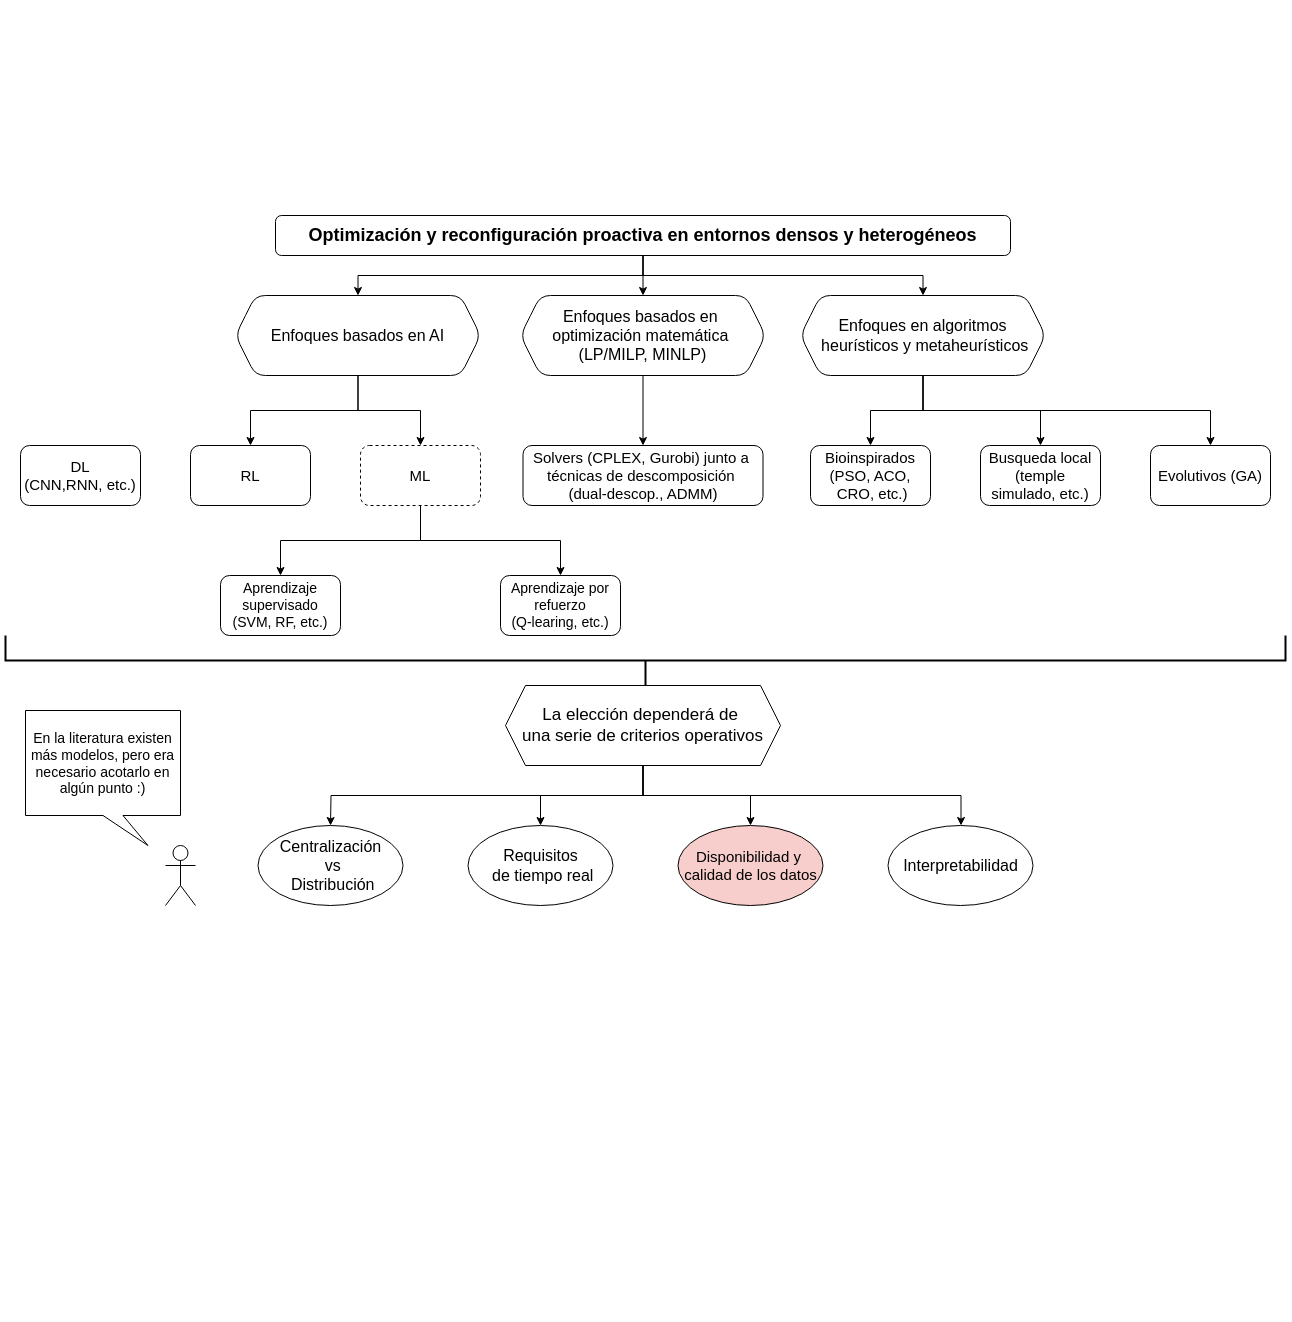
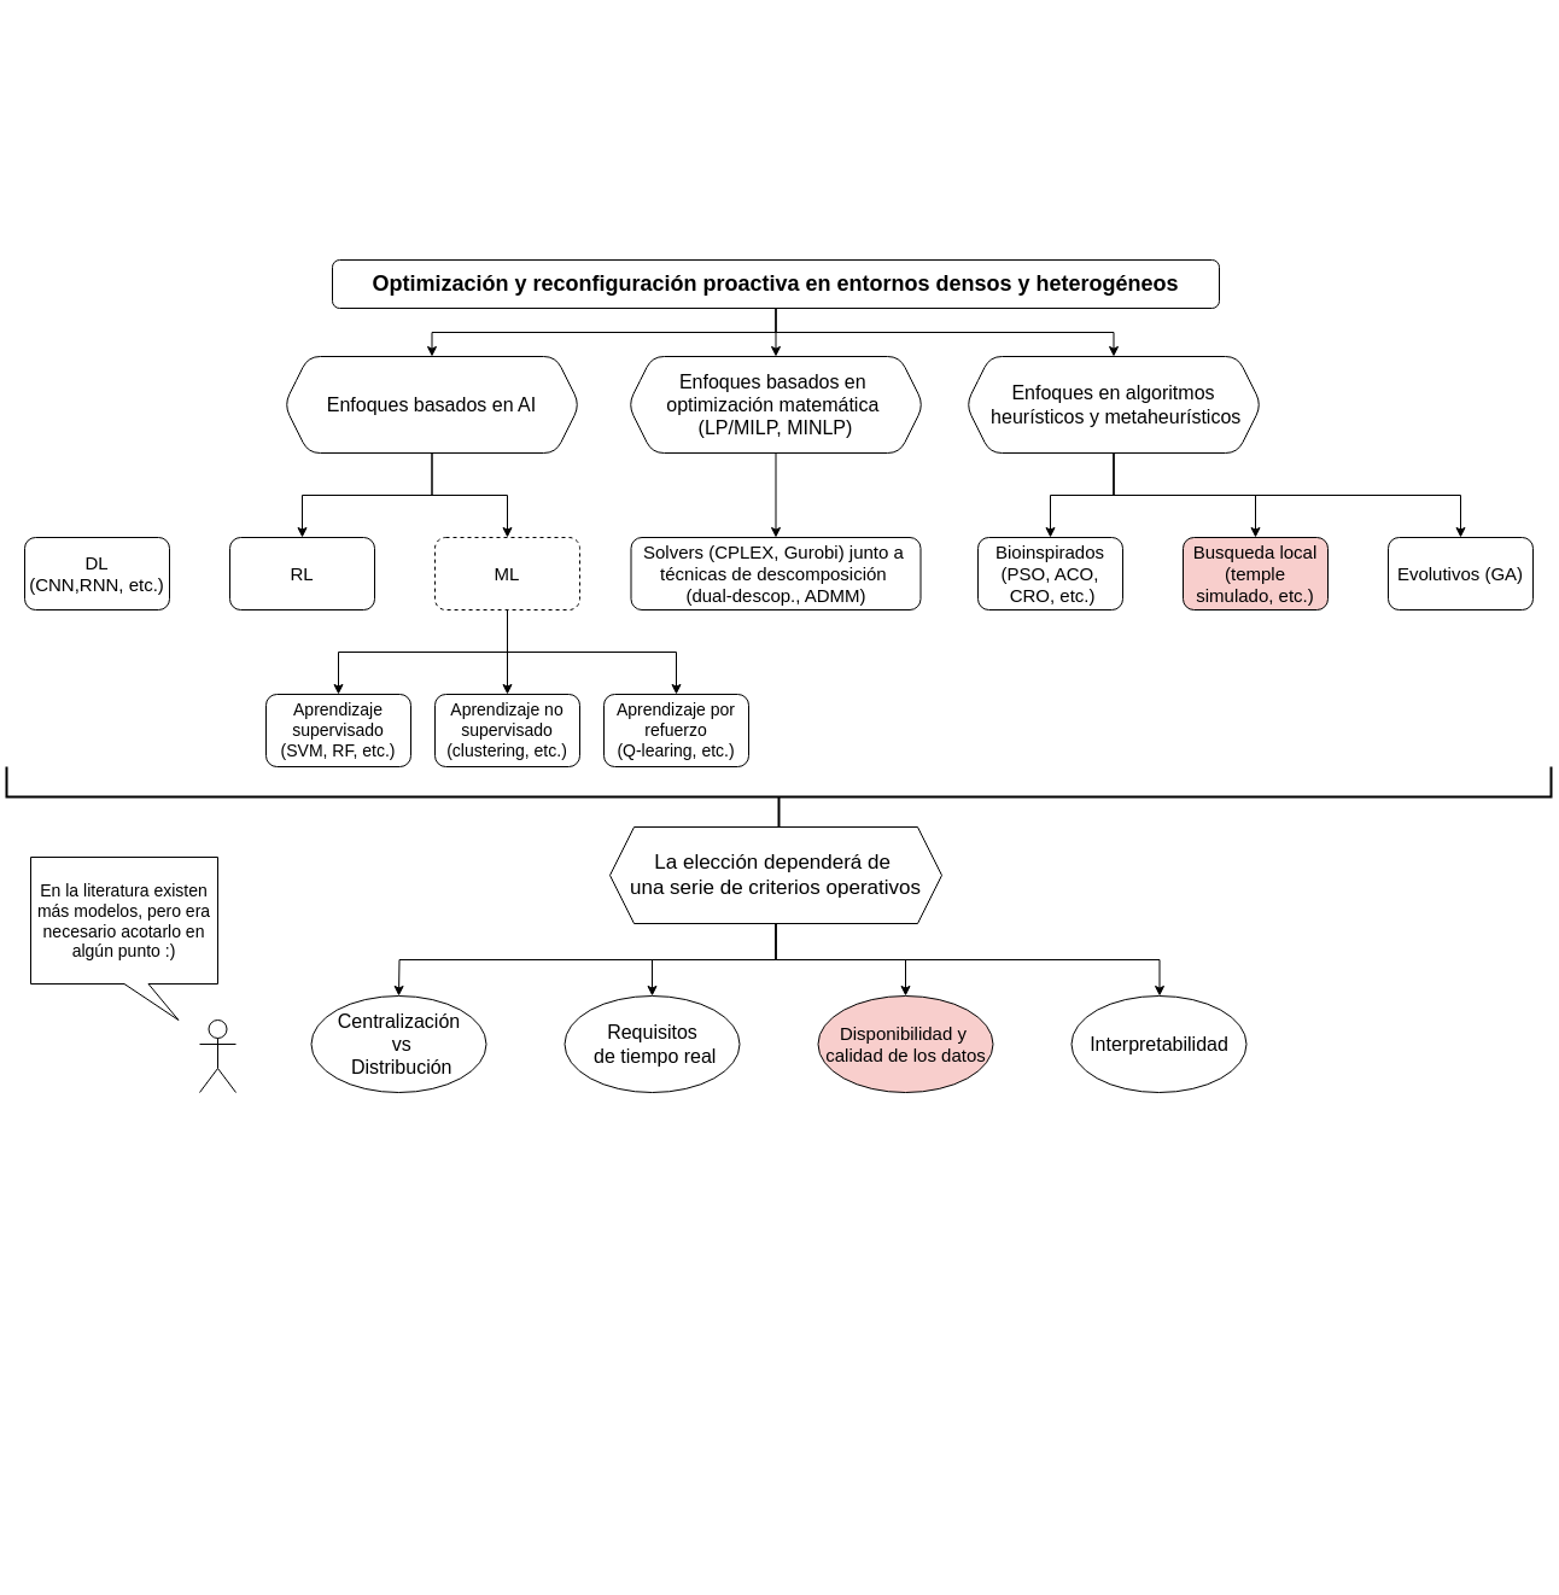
  <mxCell id="0" />
  <mxCell id="1" parent="0" />
  <mxCell id="2" value="" style="edgeStyle=orthogonalEdgeStyle;rounded=0;orthogonalLoop=1;jettySize=auto;html=1;" parent="1" source="3" target="6" edge="1"><mxGeometry relative="1" as="geometry" /></mxCell>
  <mxCell id="3" value="&lt;div&gt;&lt;font style=&quot;font-size: 18px;&quot;&gt;&lt;b&gt;Optimización y reconfiguración proactiva en&amp;nbsp;&lt;span style=&quot;background-color: transparent; color: light-dark(rgb(0, 0, 0), rgb(255, 255, 255));&quot;&gt;entornos densos y heterogéneos&lt;/span&gt;&lt;/b&gt;&lt;/font&gt;&lt;/div&gt;" style="rounded=1;whiteSpace=wrap;html=1;" parent="1" vertex="1"><mxGeometry x="275" y="215" width="735" height="40" as="geometry" /></mxCell>
  <mxCell id="4" value="" style="edgeStyle=orthogonalEdgeStyle;rounded=0;orthogonalLoop=1;jettySize=auto;html=1;" edge="1" parent="1" source="6" target="25"><mxGeometry relative="1" as="geometry" /></mxCell>
  <mxCell id="5" value="" style="edgeStyle=orthogonalEdgeStyle;rounded=0;orthogonalLoop=1;jettySize=auto;html=1;" edge="1" parent="1" source="6" target="27"><mxGeometry relative="1" as="geometry" /></mxCell>
  <mxCell id="6" value="&lt;font style=&quot;font-size: 16px;&quot;&gt;Enfoques basados en AI&lt;/font&gt;" style="shape=hexagon;perimeter=hexagonPerimeter2;whiteSpace=wrap;html=1;fixedSize=1;rounded=1;" parent="1" vertex="1"><mxGeometry x="235" y="295" width="245" height="80" as="geometry" /></mxCell>
  <mxCell id="7" value="" style="shape=umlActor;verticalLabelPosition=bottom;verticalAlign=top;html=1;outlineConnect=0;" parent="1" vertex="1"><mxGeometry x="165" y="845" width="30" height="60" as="geometry" /></mxCell>
  <mxCell id="8" value="&lt;font style=&quot;font-size: 14px;&quot;&gt;En la literatura existen más modelos,&amp;nbsp;&lt;span style=&quot;background-color: transparent; color: light-dark(rgb(0, 0, 0), rgb(255, 255, 255));&quot;&gt;pero era necesario acotarlo en algún punto :)&lt;/span&gt;&lt;/font&gt;" style="shape=callout;whiteSpace=wrap;html=1;perimeter=calloutPerimeter;position2=0.79;" parent="1" vertex="1"><mxGeometry x="25" y="710" width="155" height="135" as="geometry" /></mxCell>
  <mxCell id="9" value="" style="strokeWidth=2;html=1;shape=mxgraph.flowchart.annotation_2;align=left;labelPosition=right;pointerEvents=1;rotation=-90;" parent="1" vertex="1"><mxGeometry x="620" y="20" width="50" height="1280" as="geometry" /></mxCell>
  <mxCell id="10" value="" style="edgeStyle=orthogonalEdgeStyle;rounded=0;orthogonalLoop=1;jettySize=auto;html=1;" parent="1" source="11" target="12" edge="1"><mxGeometry relative="1" as="geometry"><Array as="points"><mxPoint x="642.5" y="795" /><mxPoint x="330.5" y="795" /></Array></mxGeometry></mxCell>
  <mxCell id="11" value="&lt;font style=&quot;font-size: 17px;&quot;&gt;La elección dependerá de&amp;nbsp;&lt;/font&gt;&lt;div&gt;&lt;font style=&quot;font-size: 17px;&quot;&gt;una serie de criterios operativos&lt;/font&gt;&lt;/div&gt;" style="shape=hexagon;perimeter=hexagonPerimeter2;whiteSpace=wrap;html=1;fixedSize=1;" parent="1" vertex="1"><mxGeometry x="505" y="685" width="275" height="80" as="geometry" /></mxCell>
  <mxCell id="12" value="&lt;font style=&quot;font-size: 16px;&quot;&gt;Centralización&lt;/font&gt;&lt;div&gt;&lt;font style=&quot;font-size: 16px;&quot;&gt;&amp;nbsp;vs&lt;/font&gt;&lt;/div&gt;&lt;div&gt;&lt;font style=&quot;font-size: 16px;&quot;&gt;&amp;nbsp;Distribución&lt;/font&gt;&lt;/div&gt;" style="ellipse;whiteSpace=wrap;html=1;" parent="1" vertex="1"><mxGeometry x="257.5" y="825" width="145" height="80" as="geometry" /></mxCell>
  <mxCell id="13" value="&lt;font style=&quot;font-size: 16px;&quot;&gt;Requisitos&lt;/font&gt;&lt;div&gt;&lt;font style=&quot;font-size: 16px;&quot;&gt;&amp;nbsp;de tiempo real&lt;/font&gt;&lt;/div&gt;" style="ellipse;whiteSpace=wrap;html=1;" parent="1" vertex="1"><mxGeometry x="467.5" y="825" width="145" height="80" as="geometry" /></mxCell>
  <mxCell id="14" value="" style="edgeStyle=orthogonalEdgeStyle;rounded=0;orthogonalLoop=1;jettySize=auto;html=1;exitX=0.5;exitY=1;exitDx=0;exitDy=0;entryX=0.5;entryY=0;entryDx=0;entryDy=0;" parent="1" source="11" target="13" edge="1"><mxGeometry relative="1" as="geometry"><mxPoint x="759.5" y="800" as="sourcePoint" /><mxPoint x="607.5" y="870" as="targetPoint" /></mxGeometry></mxCell>
  <mxCell id="15" value="" style="edgeStyle=orthogonalEdgeStyle;rounded=0;orthogonalLoop=1;jettySize=auto;html=1;" edge="1" parent="1" source="16" target="23"><mxGeometry relative="1" as="geometry" /></mxCell>
  <mxCell id="16" value="&lt;font style=&quot;font-size: 16px;&quot;&gt;Enfoques basados en&amp;nbsp;&lt;/font&gt;&lt;div&gt;&lt;font style=&quot;font-size: 16px;&quot;&gt;optimización matemática&amp;nbsp;&lt;/font&gt;&lt;/div&gt;&lt;div&gt;&lt;font style=&quot;font-size: 16px;&quot;&gt;&lt;span style=&quot;background-color: transparent; color: light-dark(rgb(0, 0, 0), rgb(255, 255, 255));&quot;&gt;(&lt;/span&gt;&lt;span style=&quot;background-color: transparent; color: light-dark(rgb(0, 0, 0), rgb(255, 255, 255));&quot;&gt;LP/MILP,&lt;/span&gt;&lt;span style=&quot;background-color: transparent; color: light-dark(rgb(0, 0, 0), rgb(255, 255, 255));&quot;&gt;&amp;nbsp;MINLP&lt;/span&gt;&lt;span style=&quot;background-color: transparent; color: light-dark(rgb(0, 0, 0), rgb(255, 255, 255));&quot;&gt;)&lt;/span&gt;&lt;/font&gt;&lt;/div&gt;" style="shape=hexagon;perimeter=hexagonPerimeter2;whiteSpace=wrap;html=1;fixedSize=1;rounded=1;" vertex="1" parent="1"><mxGeometry x="520" y="295" width="245" height="80" as="geometry" /></mxCell>
  <mxCell id="17" value="" style="edgeStyle=orthogonalEdgeStyle;rounded=0;orthogonalLoop=1;jettySize=auto;html=1;" edge="1" parent="1" source="20" target="31"><mxGeometry relative="1" as="geometry" /></mxCell>
  <mxCell id="18" value="" style="edgeStyle=orthogonalEdgeStyle;rounded=0;orthogonalLoop=1;jettySize=auto;html=1;exitX=0.5;exitY=1;exitDx=0;exitDy=0;" edge="1" parent="1" source="20" target="32"><mxGeometry relative="1" as="geometry"><Array as="points"><mxPoint x="922" y="410" /><mxPoint x="1210" y="410" /></Array></mxGeometry></mxCell>
  <mxCell id="19" value="" style="edgeStyle=orthogonalEdgeStyle;rounded=0;orthogonalLoop=1;jettySize=auto;html=1;" edge="1" parent="1" source="20" target="33"><mxGeometry relative="1" as="geometry" /></mxCell>
  <mxCell id="20" value="&lt;font style=&quot;font-size: 16px;&quot;&gt;Enfoques en algoritmos&lt;/font&gt;&lt;div&gt;&lt;font style=&quot;font-size: 16px;&quot;&gt;&amp;nbsp;heurísticos y metaheurísticos&lt;/font&gt;&lt;/div&gt;" style="shape=hexagon;perimeter=hexagonPerimeter2;whiteSpace=wrap;html=1;fixedSize=1;rounded=1;" vertex="1" parent="1"><mxGeometry x="800" y="295" width="245" height="80" as="geometry" /></mxCell>
  <mxCell id="21" value="" style="edgeStyle=orthogonalEdgeStyle;rounded=0;orthogonalLoop=1;jettySize=auto;html=1;exitX=0.5;exitY=1;exitDx=0;exitDy=0;entryX=0.5;entryY=0;entryDx=0;entryDy=0;" edge="1" parent="1" source="3" target="16"><mxGeometry relative="1" as="geometry"><mxPoint x="886" y="280" as="sourcePoint" /><mxPoint x="590" y="320" as="targetPoint" /></mxGeometry></mxCell>
  <mxCell id="22" value="" style="edgeStyle=orthogonalEdgeStyle;rounded=0;orthogonalLoop=1;jettySize=auto;html=1;exitX=0.5;exitY=1;exitDx=0;exitDy=0;entryX=0.5;entryY=0;entryDx=0;entryDy=0;" edge="1" parent="1" source="3" target="20"><mxGeometry relative="1" as="geometry"><mxPoint x="745" y="265" as="sourcePoint" /><mxPoint x="745" y="305" as="targetPoint" /></mxGeometry></mxCell>
  <mxCell id="23" value="&lt;font style=&quot;font-size: 15px;&quot;&gt;Solvers (CPLEX, Gurobi) junto a&amp;nbsp;&lt;/font&gt;&lt;div&gt;&lt;font style=&quot;font-size: 15px;&quot;&gt;técnicas de descomposición&amp;nbsp;&lt;/font&gt;&lt;div&gt;&lt;font style=&quot;font-size: 15px;&quot;&gt;(dual-descop., ADMM)&lt;/font&gt;&lt;/div&gt;&lt;/div&gt;" style="whiteSpace=wrap;html=1;rounded=1;" vertex="1" parent="1"><mxGeometry x="522.5" y="445" width="240" height="60" as="geometry" /></mxCell>
+ <mxCell id="24" value="" style="edgeStyle=orthogonalEdgeStyle;rounded=0;orthogonalLoop=1;jettySize=auto;html=1;exitX=0.5;exitY=1;exitDx=0;exitDy=0;" edge="1" parent="1" source="25" target="29"><mxGeometry relative="1" as="geometry"><mxPoint x="475" y="510" as="sourcePoint" /><Array as="points"><mxPoint x="420" y="525" /><mxPoint x="420" y="525" /></Array></mxGeometry></mxCell>
  <mxCell id="25" value="&lt;font style=&quot;font-size: 15px;&quot;&gt;ML&lt;/font&gt;" style="whiteSpace=wrap;html=1;rounded=1;dashed=1;" vertex="1" parent="1"><mxGeometry x="360" y="445" width="120" height="60" as="geometry" /></mxCell>
  <mxCell id="26" value="&lt;font style=&quot;font-size: 15px;&quot;&gt;DL&lt;/font&gt;&lt;div&gt;&lt;font style=&quot;font-size: 15px;&quot;&gt;(CNN,RNN, etc.)&lt;/font&gt;&lt;/div&gt;" style="whiteSpace=wrap;html=1;rounded=1;" vertex="1" parent="1"><mxGeometry x="20" y="445" width="120" height="60" as="geometry" /></mxCell>
  <mxCell id="27" value="&lt;font style=&quot;font-size: 15px;&quot;&gt;RL&lt;/font&gt;" style="whiteSpace=wrap;html=1;rounded=1;" vertex="1" parent="1"><mxGeometry x="190" y="445" width="120" height="60" as="geometry" /></mxCell>
  <mxCell id="28" value="&lt;font style=&quot;font-size: 14px;&quot;&gt;Aprendizaje supervisado&lt;/font&gt;&lt;div&gt;&lt;font style=&quot;font-size: 14px;&quot;&gt;(SVM, RF, etc.)&lt;/font&gt;&lt;/div&gt;" style="whiteSpace=wrap;html=1;rounded=1;" vertex="1" parent="1"><mxGeometry x="220" y="575" width="120" height="60" as="geometry" /></mxCell>
+ <mxCell id="29" value="&lt;font style=&quot;font-size: 14px;&quot;&gt;Aprendizaje no supervisado&lt;/font&gt;&lt;div&gt;&lt;font style=&quot;font-size: 14px;&quot;&gt;(clustering, etc.)&lt;/font&gt;&lt;/div&gt;" style="whiteSpace=wrap;html=1;rounded=1;" vertex="1" parent="1"><mxGeometry x="360" y="575" width="120" height="60" as="geometry" /></mxCell>
  <mxCell id="30" value="&lt;font style=&quot;font-size: 14px;&quot;&gt;Aprendizaje por refuerzo&lt;/font&gt;&lt;div&gt;&lt;font style=&quot;font-size: 14px;&quot;&gt;(Q-learing, etc.)&lt;/font&gt;&lt;/div&gt;" style="whiteSpace=wrap;html=1;rounded=1;" vertex="1" parent="1"><mxGeometry x="500" y="575" width="120" height="60" as="geometry" /></mxCell>
- <mxCell id="31" value="&lt;font style=&quot;font-size: 15px;&quot;&gt;Busqueda local (temple simulado, etc.)&lt;/font&gt;" style="whiteSpace=wrap;html=1;rounded=1;" vertex="1" parent="1"><mxGeometry x="980" y="445" width="120" height="60" as="geometry" /></mxCell>
+ <mxCell id="31" value="&lt;font style=&quot;font-size: 15px;&quot;&gt;Busqueda local (temple simulado, etc.)&lt;/font&gt;" style="whiteSpace=wrap;html=1;rounded=1;fillColor=#f8cecc;" vertex="1" parent="1"><mxGeometry x="980" y="445" width="120" height="60" as="geometry" /></mxCell>
  <mxCell id="32" value="&lt;font style=&quot;font-size: 15px;&quot;&gt;Evolutivos (GA)&lt;/font&gt;" style="whiteSpace=wrap;html=1;rounded=1;" vertex="1" parent="1"><mxGeometry x="1150" y="445" width="120" height="60" as="geometry" /></mxCell>
  <mxCell id="33" value="&lt;font style=&quot;font-size: 15px;&quot;&gt;Bioinspirados&lt;/font&gt;&lt;div&gt;&lt;font style=&quot;font-size: 15px;&quot;&gt;(PSO, ACO,&lt;/font&gt;&lt;/div&gt;&lt;div&gt;&lt;font style=&quot;font-size: 15px;&quot;&gt;&amp;nbsp;CRO, etc.)&lt;/font&gt;&lt;/div&gt;" style="whiteSpace=wrap;html=1;rounded=1;" vertex="1" parent="1"><mxGeometry x="810" y="445" width="120" height="60" as="geometry" /></mxCell>
  <mxCell id="34" value="" style="edgeStyle=orthogonalEdgeStyle;rounded=0;orthogonalLoop=1;jettySize=auto;html=1;exitX=0.5;exitY=1;exitDx=0;exitDy=0;entryX=0.5;entryY=0;entryDx=0;entryDy=0;" edge="1" parent="1" source="25" target="30"><mxGeometry relative="1" as="geometry"><mxPoint x="455" y="525" as="sourcePoint" /><mxPoint x="455" y="595" as="targetPoint" /><Array as="points"><mxPoint x="420" y="540" /><mxPoint x="560" y="540" /></Array></mxGeometry></mxCell>
  <mxCell id="35" value="" style="endArrow=classic;html=1;rounded=0;exitX=0.5;exitY=1;exitDx=0;exitDy=0;entryX=0.5;entryY=0;entryDx=0;entryDy=0;" edge="1" parent="1" source="25" target="28"><mxGeometry width="50" height="50" relative="1" as="geometry"><mxPoint x="500" y="465" as="sourcePoint" /><mxPoint x="550" y="415" as="targetPoint" /><Array as="points"><mxPoint x="420" y="540" /><mxPoint x="280" y="540" /></Array></mxGeometry></mxCell>
  <mxCell id="36" value="&lt;font style=&quot;font-size: 15px;&quot;&gt;Disponibilidad y&amp;nbsp;&lt;/font&gt;&lt;div&gt;&lt;font style=&quot;font-size: 15px;&quot;&gt;calidad de los datos&lt;/font&gt;&lt;/div&gt;" style="ellipse;whiteSpace=wrap;html=1;fillColor=#f8cecc;" vertex="1" parent="1"><mxGeometry x="677.5" y="825" width="145" height="80" as="geometry" /></mxCell>
  <mxCell id="37" value="&lt;font style=&quot;font-size: 16px;&quot;&gt;Interpretabilidad&lt;/font&gt;" style="ellipse;whiteSpace=wrap;html=1;" vertex="1" parent="1"><mxGeometry x="887.5" y="825" width="145" height="80" as="geometry" /></mxCell>
  <mxCell id="38" value="" style="edgeStyle=orthogonalEdgeStyle;rounded=0;orthogonalLoop=1;jettySize=auto;html=1;exitX=0.5;exitY=1;exitDx=0;exitDy=0;entryX=0.5;entryY=0;entryDx=0;entryDy=0;" edge="1" parent="1" source="11" target="36"><mxGeometry relative="1" as="geometry"><mxPoint x="854.5" y="795" as="sourcePoint" /><mxPoint x="542.5" y="860" as="targetPoint" /><Array as="points"><mxPoint x="642.5" y="795" /><mxPoint x="750.5" y="795" /></Array></mxGeometry></mxCell>
  <mxCell id="39" value="" style="edgeStyle=orthogonalEdgeStyle;rounded=0;orthogonalLoop=1;jettySize=auto;html=1;exitX=0.5;exitY=1;exitDx=0;exitDy=0;entryX=0.5;entryY=0;entryDx=0;entryDy=0;" edge="1" parent="1" source="11"><mxGeometry relative="1" as="geometry"><mxPoint x="852.5" y="765" as="sourcePoint" /><mxPoint x="960.5" y="825" as="targetPoint" /><Array as="points"><mxPoint x="642.5" y="795" /><mxPoint x="960.5" y="795" /></Array></mxGeometry></mxCell>
